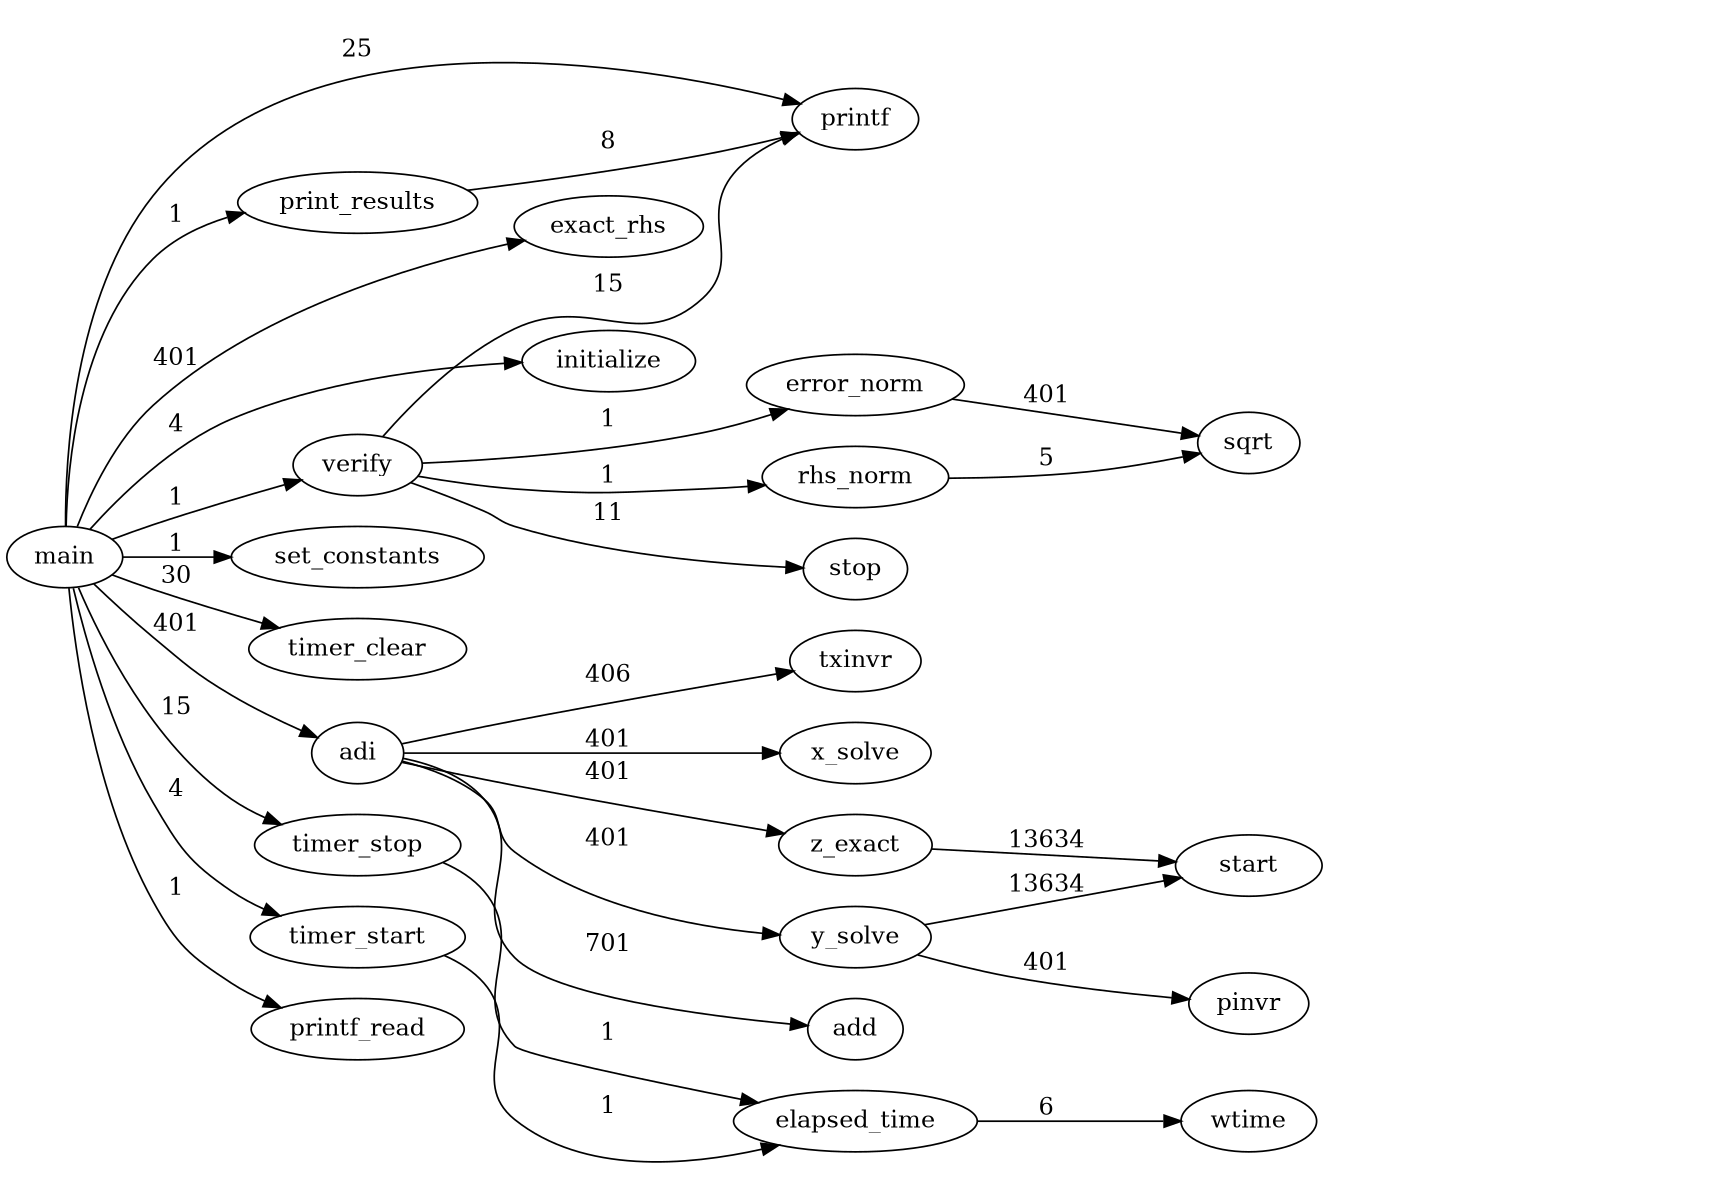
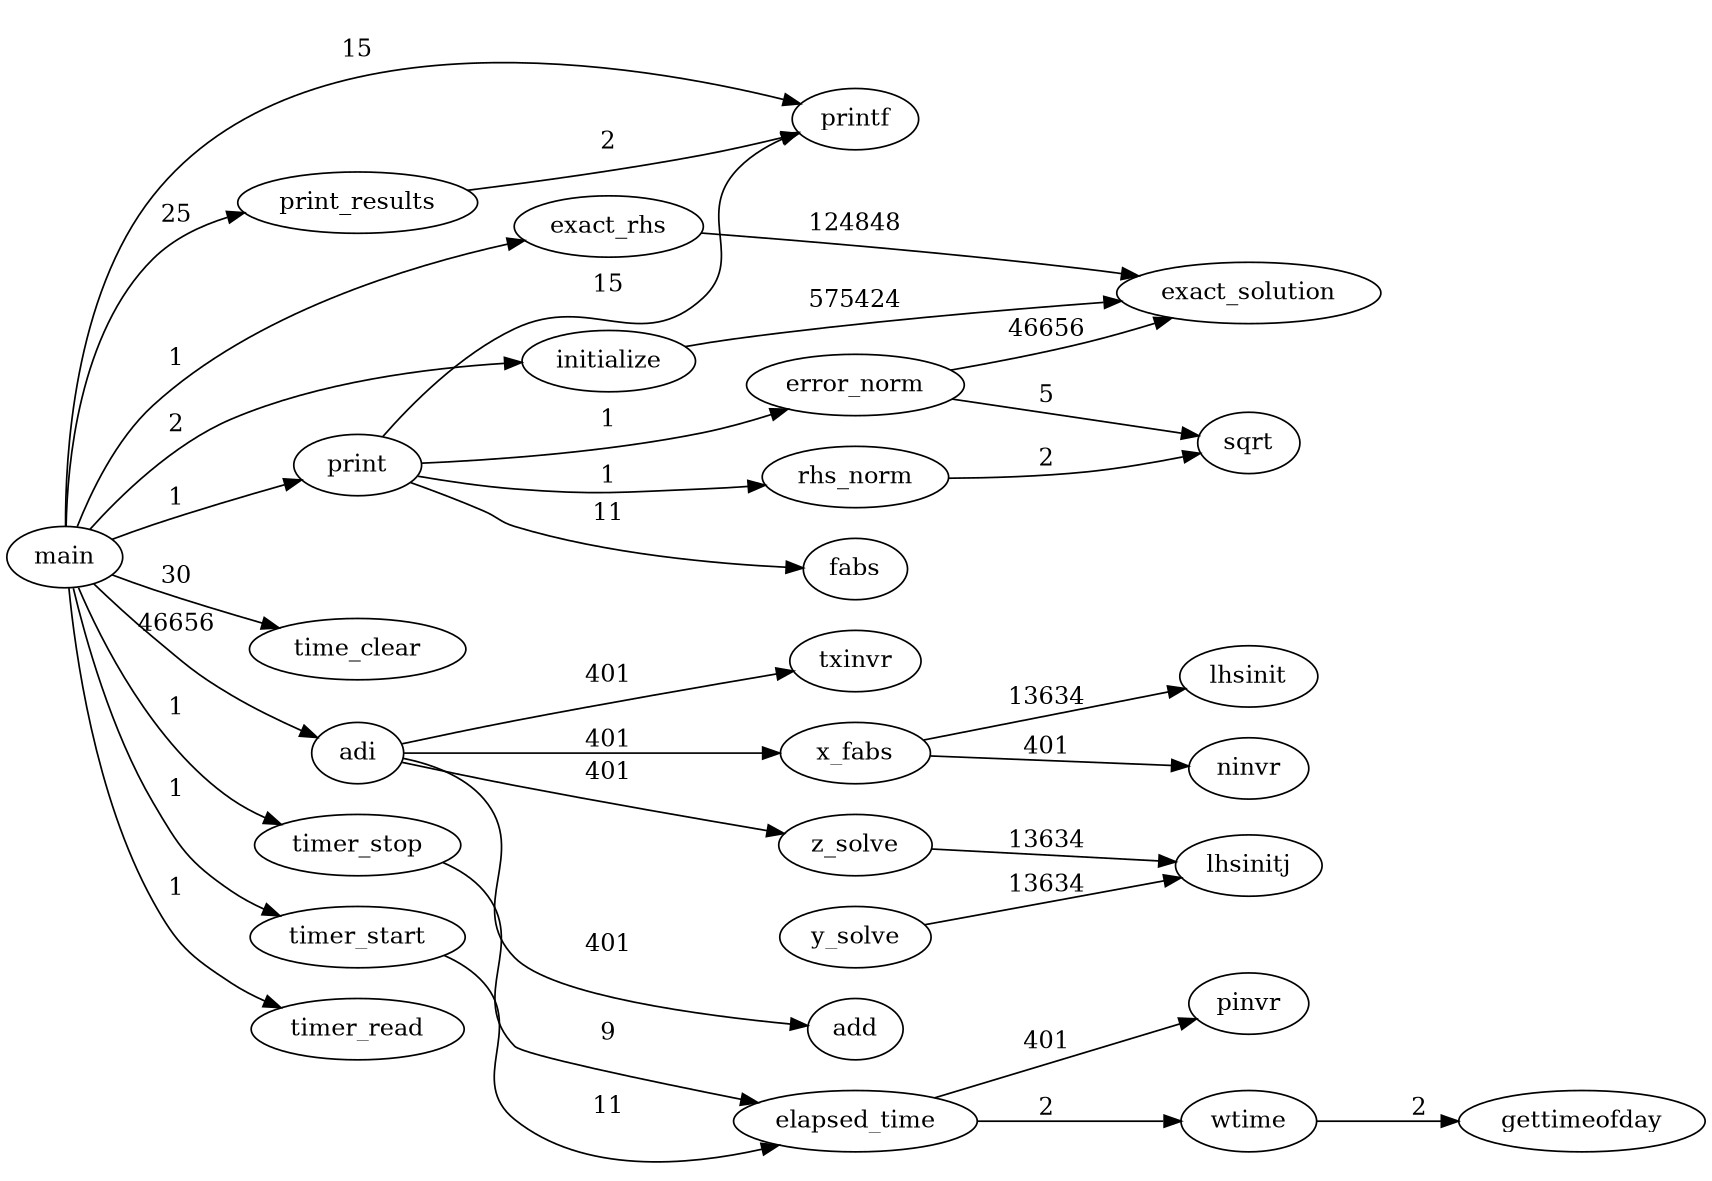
  digraph {
    rankdir=LR
    main
    printf
-   set_constants
-   timer_clear
+   timer_clear [label=time_clear]
    exact_rhs
    initialize
    adi
    timer_start
    timer_stop
-   timer_read [label=printf_read]
-   verify
+   timer_read
+   verify [label=print]
    print_results
+   exact_solution
    txinvr
-   x_solve
+   x_solve [label=x_fabs]
    y_solve
-   z_solve [label=z_exact]
+   z_solve
    add
    elapsed_time
    error_norm
    rhs_norm
-   fabs [label=stop]
-   lhsinitj [label=start]
+   fabs
+   lhsinit
+   ninvr
+   lhsinitj
    pinvr
    wtime
    sqrt
-   main -> printf [label=25]
-   main -> set_constants [label=1]
+   gettimeofday
+   main -> printf [label=15]
    main -> timer_clear [label=30]
-   main -> exact_rhs [label=401]
-   main -> initialize [label=4]
-   main -> adi [label=401]
-   main -> timer_start [label=4]
-   main -> timer_stop [label=15]
+   main -> exact_rhs [label=1]
+   main -> initialize [label=2]
+   main -> adi [label=46656]
+   main -> timer_start [label=1]
+   main -> timer_stop [label=1]
    main -> timer_read [label=1]
    main -> verify [label=1]
-   main -> print_results [label=1]
-   adi -> txinvr [label=406]
+   main -> print_results [label=25]
+   exact_rhs -> exact_solution [label=124848]
+   initialize -> exact_solution [label=575424]
+   adi -> txinvr [label=401]
    adi -> x_solve [label=401]
-   adi -> y_solve [label=401]
    adi -> z_solve [label=401]
-   adi -> add [label=701]
-   timer_start -> elapsed_time [label=1]
-   timer_stop -> elapsed_time [label=1]
+   adi -> add [label=401]
+   timer_start -> elapsed_time [label=11]
+   timer_stop -> elapsed_time [label=9]
    verify -> printf [label=15]
    verify -> error_norm [label=1]
    verify -> rhs_norm [label=1]
    verify -> fabs [label=11]
-   print_results -> printf [label=8]
+   print_results -> printf [label=2]
+   x_solve -> lhsinit [label=13634]
+   x_solve -> ninvr [label=401]
    y_solve -> lhsinitj [label=13634]
-   y_solve -> pinvr [label=401]
+   elapsed_time -> pinvr [label=401]
    z_solve -> lhsinitj [label=13634]
-   elapsed_time -> wtime [label=6]
-   error_norm -> sqrt [label=401]
-   rhs_norm -> sqrt [label=5]
+   elapsed_time -> wtime [label=2]
+   error_norm -> exact_solution [label=46656]
+   error_norm -> sqrt [label=5]
+   rhs_norm -> sqrt [label=2]
+   wtime -> gettimeofday [label=2]
  }
